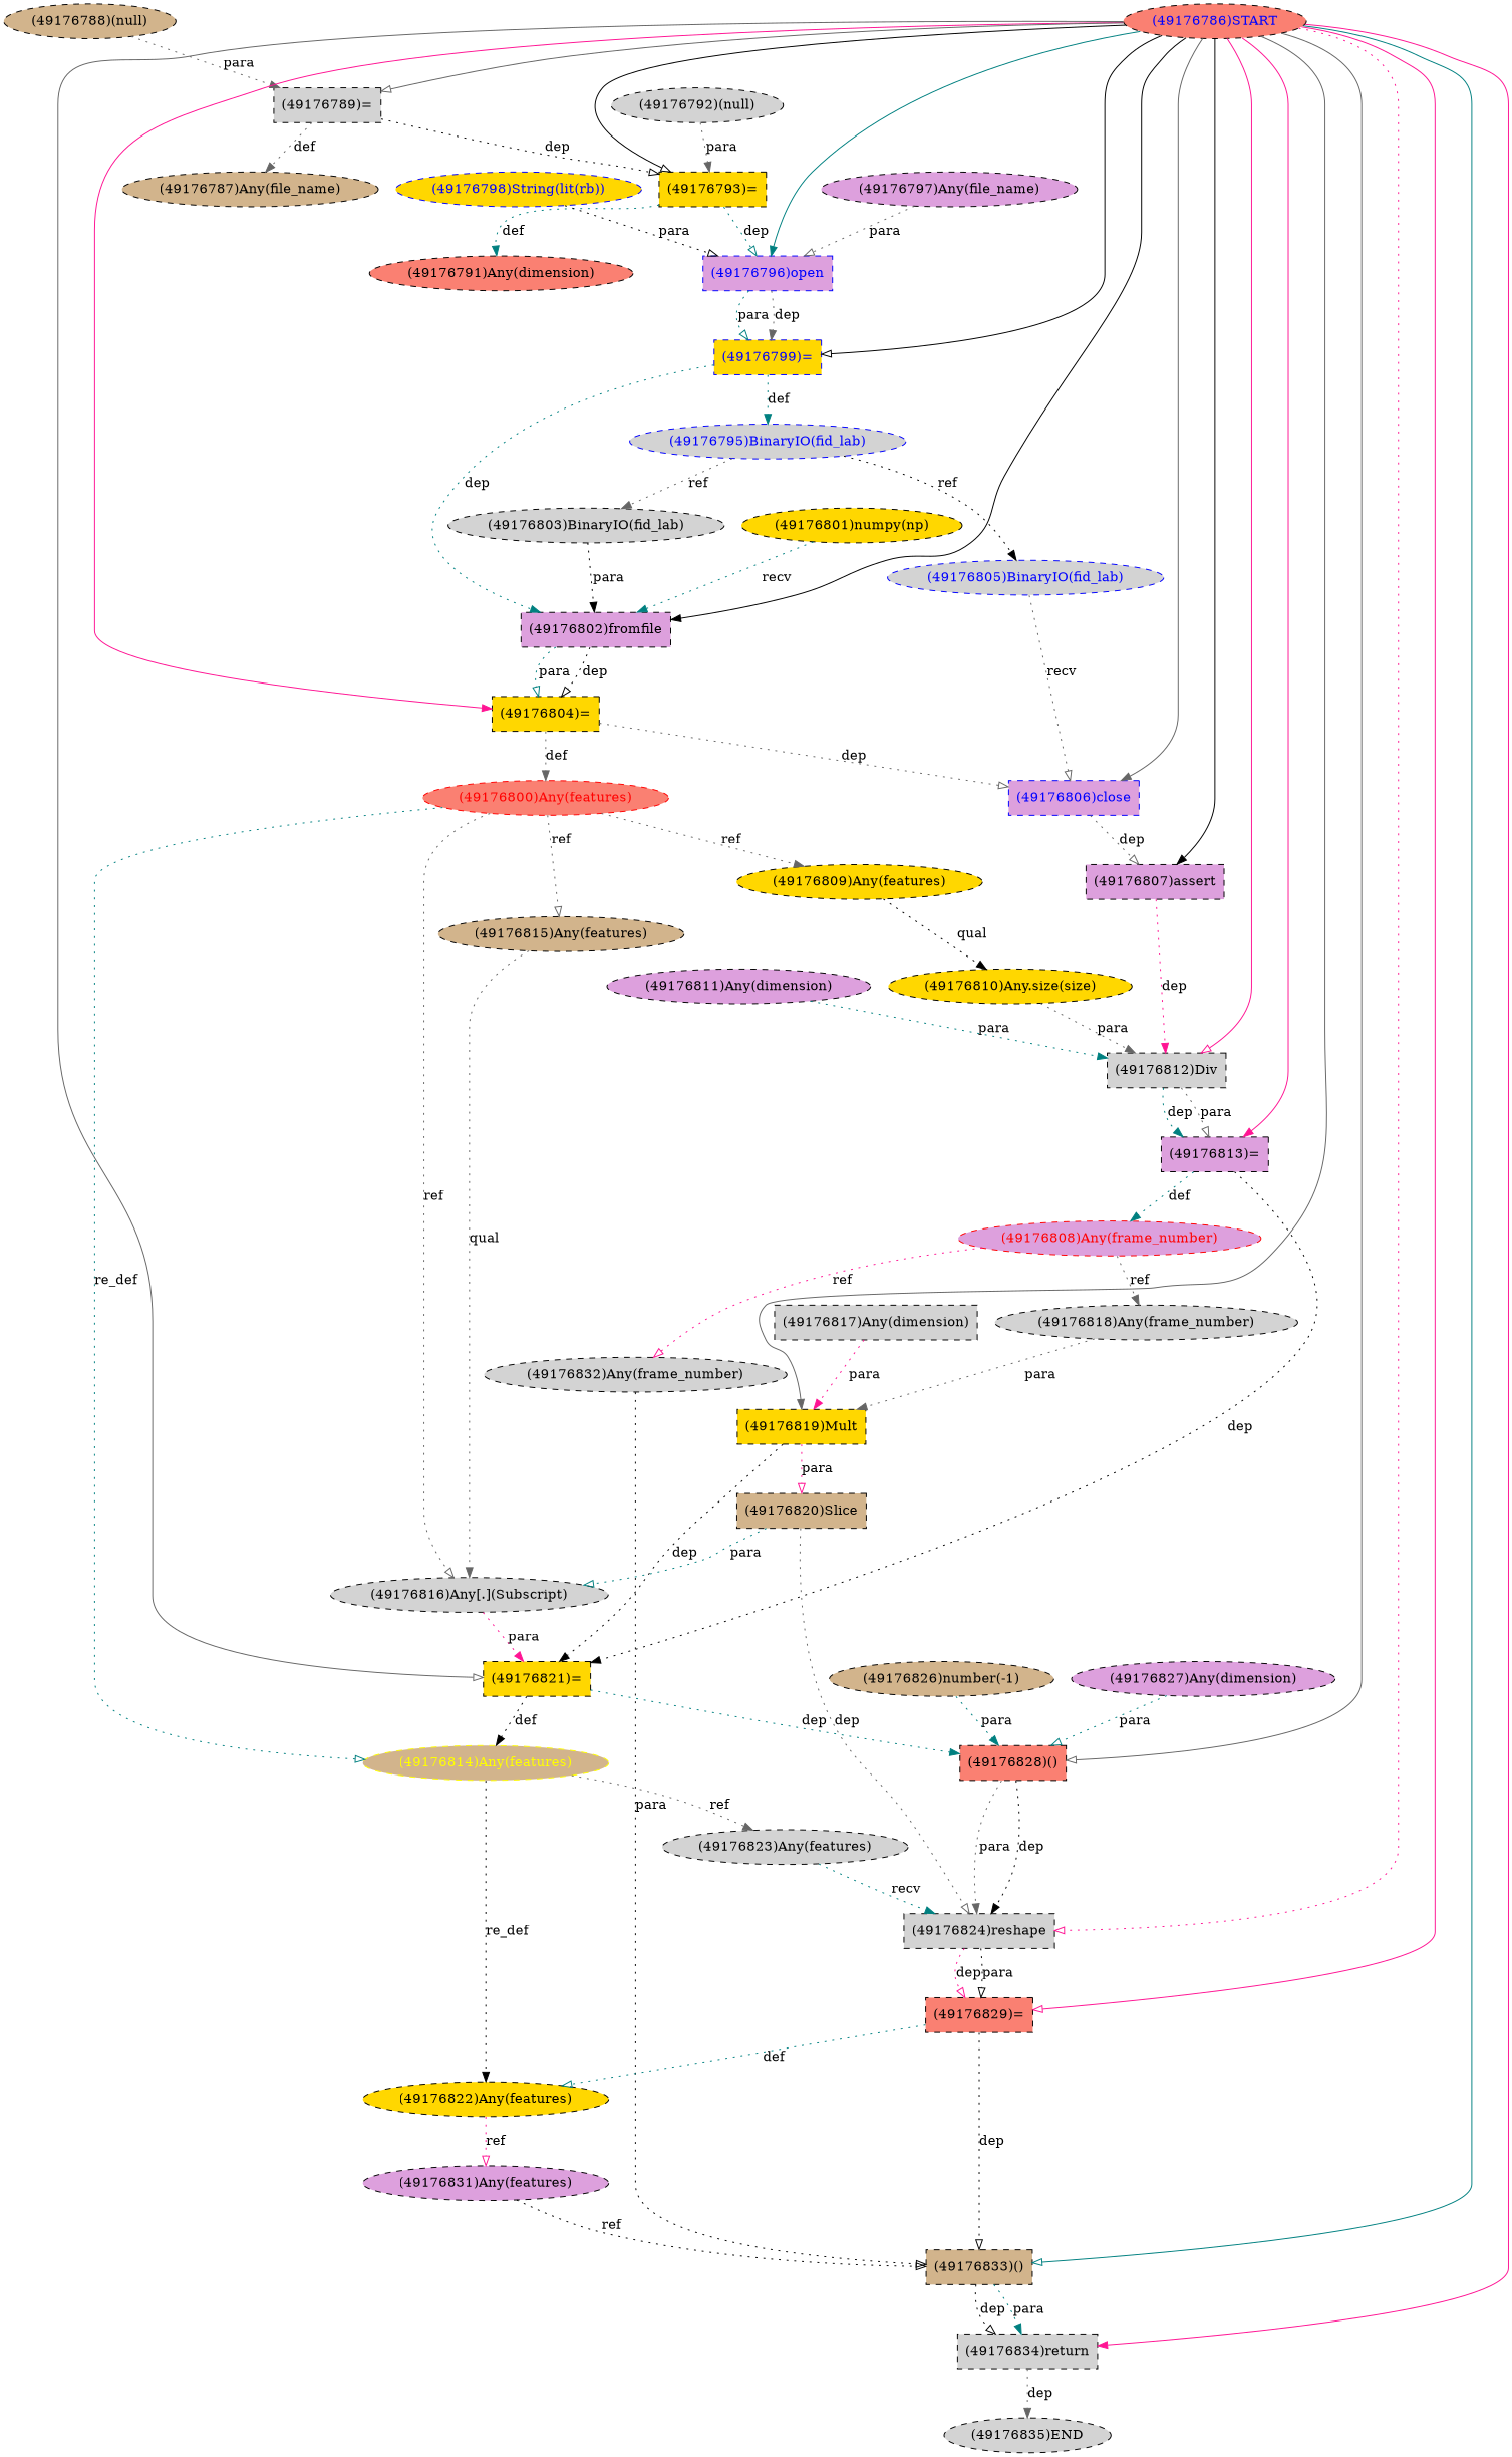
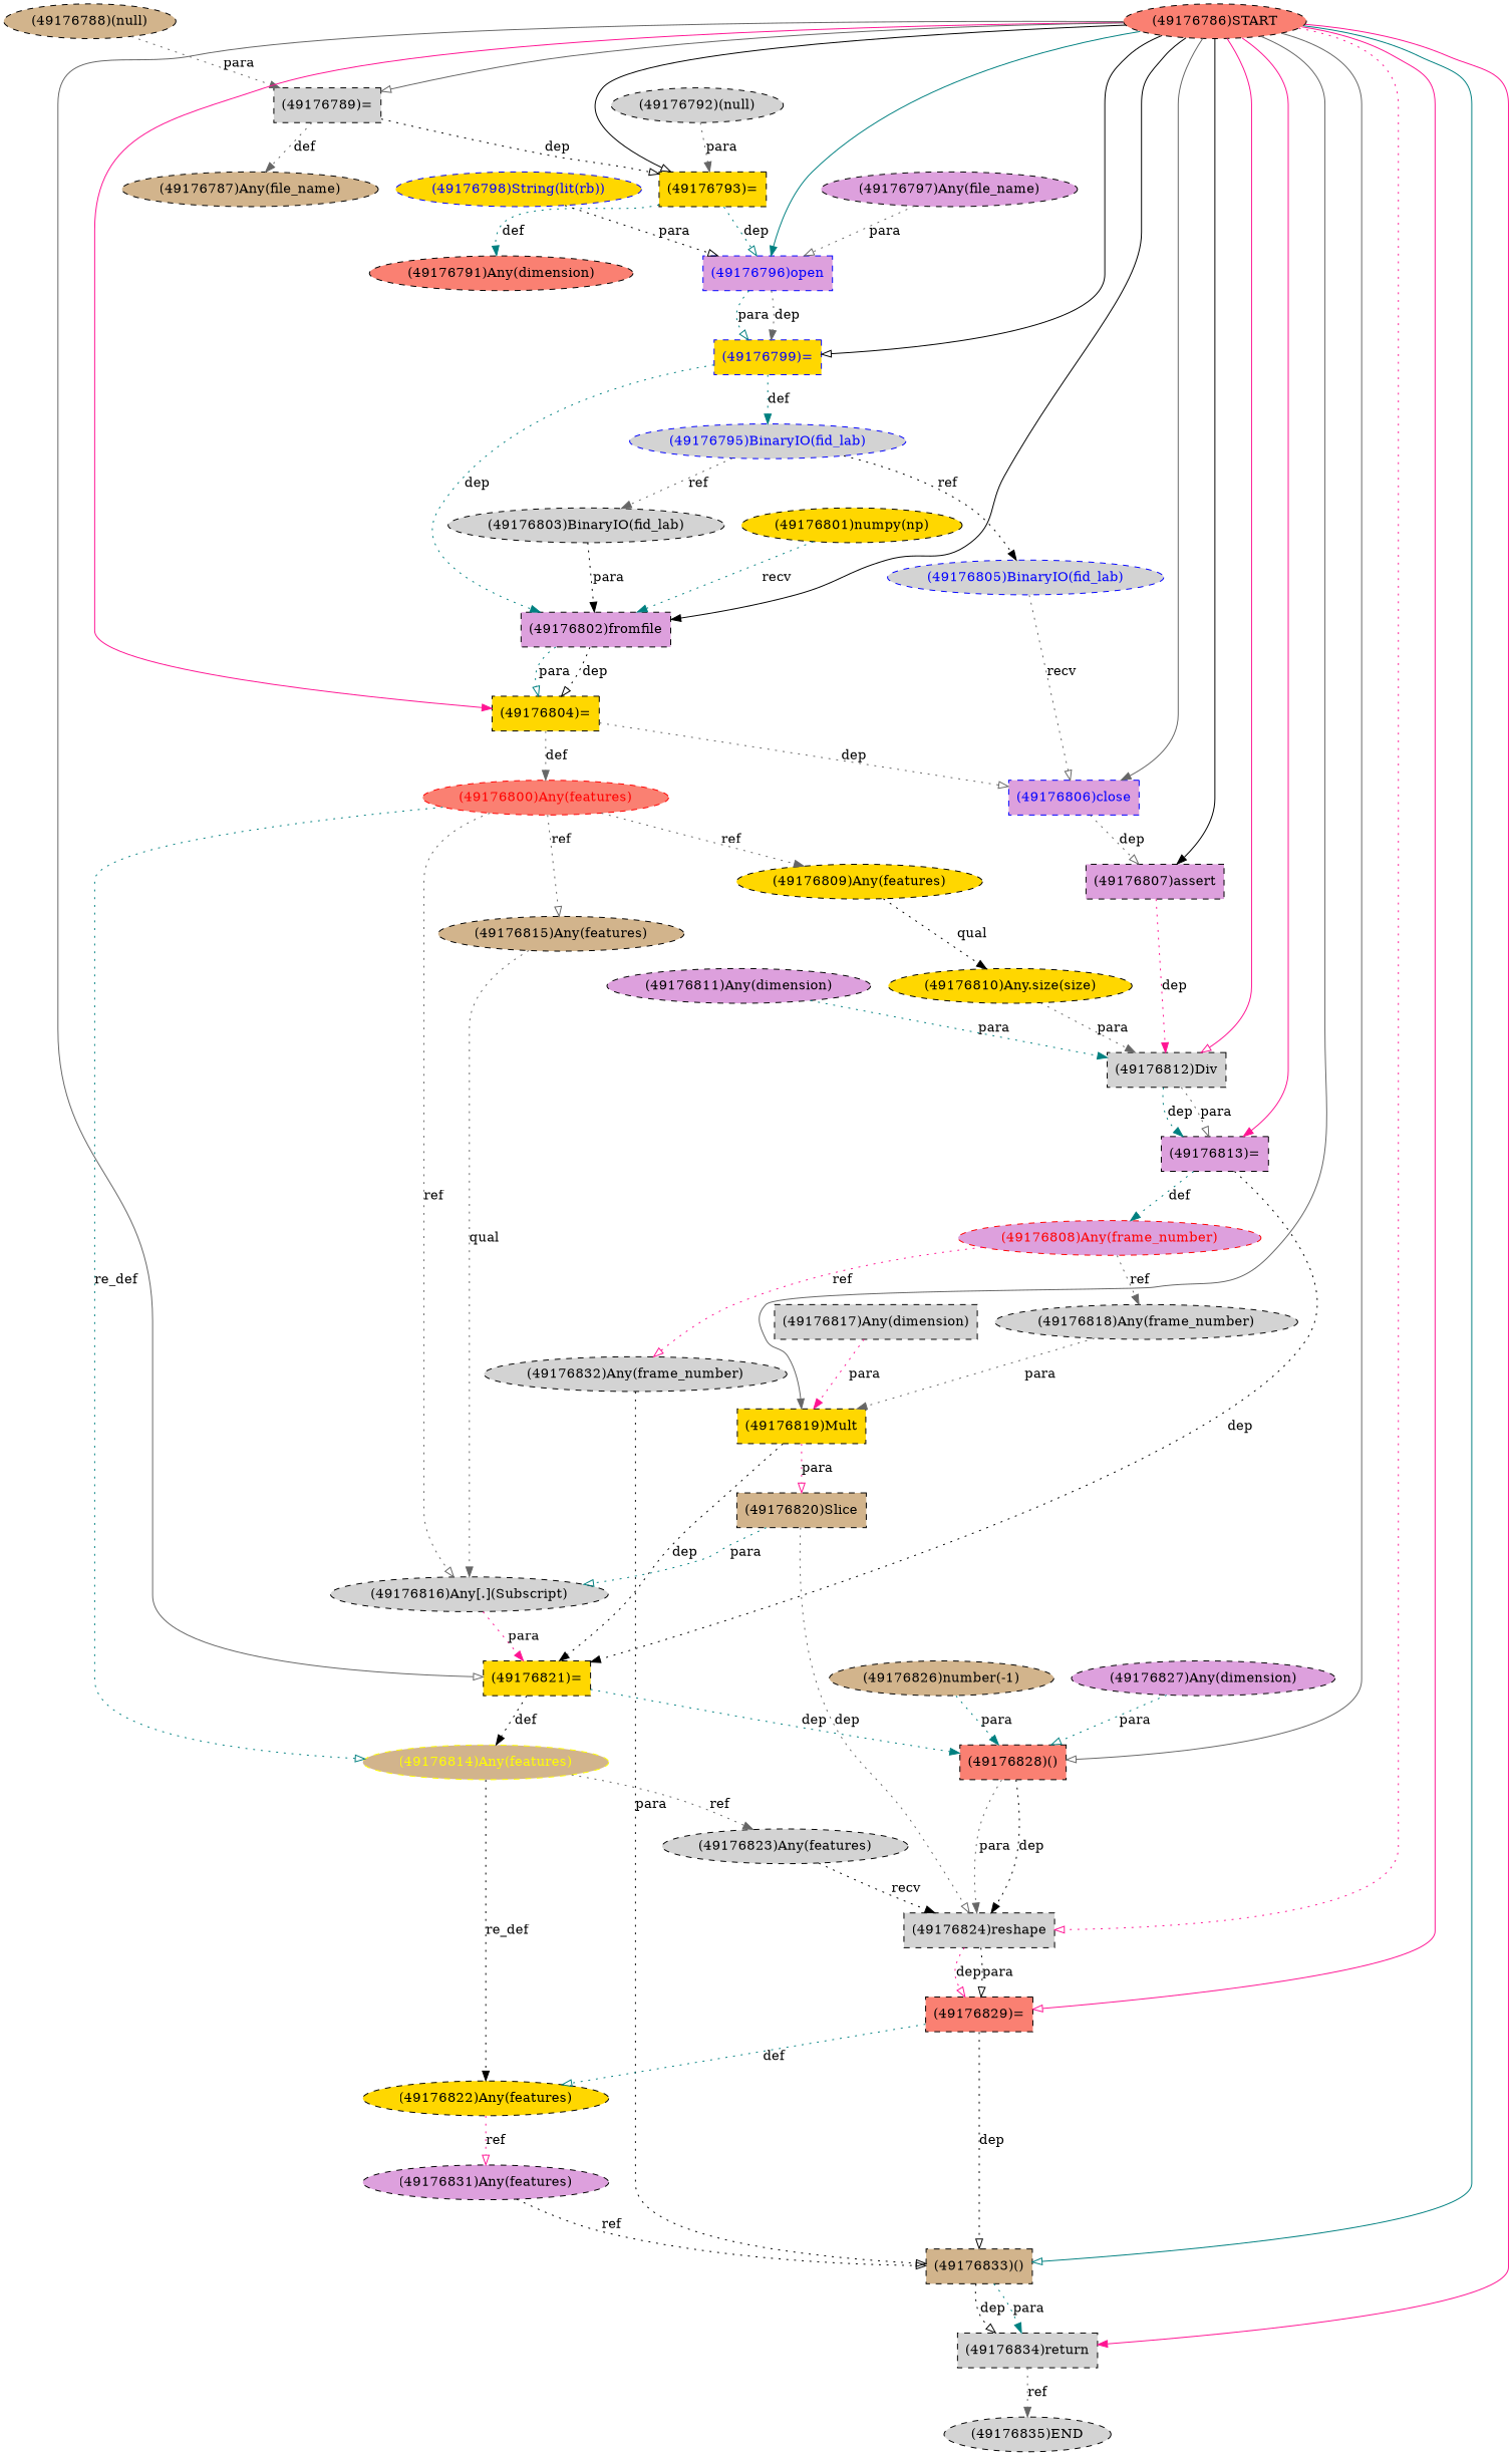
  digraph {
    node [fillcolor=lightgrey shape=ellipse style="dashed,filled"]
    edge [arrowhead=normal color=gray40 style=dotted]
    n1 [label="(49176834)return" shape=box]
    n2 [label="(49176835)END" shape=""]
    n3 [label="(49176812)Div" shape=box]
    n4 [fillcolor=plum label="(49176813)=" shape=box]
    n5 [color=red fillcolor=plum fontcolor=red label="(49176808)Any(frame_number)"]
    n6 [fillcolor=gold label="(49176821)=" shape=box]
    n7 [label="(49176832)Any(frame_number)"]
    n8 [fillcolor=tan label="(49176833)()" shape=box]
    n9 [color=blue fillcolor=plum fontcolor=blue label="(49176796)open" shape=box]
    n10 [color=blue fillcolor=gold fontcolor=blue label="(49176799)=" shape=box]
    n11 [color=blue fontcolor=blue label="(49176795)BinaryIO(fid_lab)"]
    n12 [fillcolor=plum label="(49176802)fromfile" shape=box]
    n13 [label="(49176803)BinaryIO(fid_lab)"]
    n14 [color=blue fontcolor=blue label="(49176805)BinaryIO(fid_lab)"]
    n15 [color=blue fillcolor=plum fontcolor=blue label="(49176806)close" shape=box]
    n16 [fillcolor=tan label="(49176787)Any(file_name)"]
    n17 [color=red fillcolor=salmon fontcolor=red label="(49176800)Any(features)"]
    n18 [fillcolor=gold label="(49176809)Any(features)"]
    n19 [label="(49176816)Any[.](Subscript)"]
    n20 [fillcolor=tan label="(49176815)Any(features)"]
    n21 [color=yellow fillcolor=tan fontcolor=yellow label="(49176814)Any(features)"]
    n22 [fillcolor=gold label="(49176810)Any.size(size)"]
    n23 [color=black fillcolor=gold fontcolor=black label="(49176822)Any(features)"]
    n24 [label="(49176823)Any(features)"]
    n25 [label="(49176792)(null)"]
    n26 [fillcolor=gold label="(49176793)=" shape=box]
    n27 [fillcolor=salmon label="(49176791)Any(dimension)"]
    n28 [fillcolor=tan label="(49176820)Slice" shape=box]
    n29 [label="(49176824)reshape" shape=box]
    n30 [fillcolor=salmon label="(49176829)=" shape=box]
    n31 [fillcolor=plum label="(49176831)Any(features)"]
    n32 [fillcolor=gold label="(49176804)=" shape=box]
    n33 [label="(49176818)Any(frame_number)"]
    n34 [fillcolor=gold label="(49176819)Mult" shape=box]
    n35 [label="(49176789)=" shape=box]
    n36 [fillcolor=plum label="(49176807)assert" shape=box]
    n37 [fillcolor=salmon label="(49176828)()" shape=box]
    n38 [fillcolor=plum label="(49176827)Any(dimension)"]
    n39 [color=blue fillcolor=gold fontcolor=blue label="(49176798)String(lit(rb))"]
    n40 [fillcolor=plum label="(49176811)Any(dimension)"]
    n41 [fillcolor=tan label="(49176788)(null)"]
-   n42 [fillcolor=salmon label="(49176786)START" fontcolor=blue shape=""]
+   n42 [fillcolor=salmon label="(49176786)START" shape=""]
    n43 [fillcolor=gold label="(49176801)numpy(np)"]
    n44 [label="(49176817)Any(dimension)" shape=box]
    n45 [fillcolor=plum label="(49176797)Any(file_name)"]
    n46 [fillcolor=tan label="(49176826)number(-1)"]
-   n1 -> n2 [label=dep]
+   n1 -> n2 [label=ref]
    n3 -> n4 [color=teal label=dep]
    n3 -> n4 [arrowhead=onormal label=para]
    n4 -> n5 [color=teal label=def]
    n4 -> n6 [color=black label=dep]
    n5 -> n7 [arrowhead=onormal color=deeppink label=ref]
    n5 -> n33 [label=ref]
    n6 -> n21 [color=black label=def]
    n6 -> n37 [color=teal label=dep]
    n7 -> n8 [arrowhead=onormal color=black label=para]
    n8 -> n1 [arrowhead=onormal color=black label=dep]
    n8 -> n1 [color=teal label=para]
    n9 -> n10 [label=dep]
    n9 -> n10 [arrowhead=onormal color=teal label=para]
    n10 -> n11 [color=teal label=def]
    n10 -> n12 [color=teal label=dep]
    n11 -> n13 [label=ref]
    n11 -> n14 [color=black label=ref]
    n12 -> n32 [arrowhead=onormal color=black label=dep]
    n12 -> n32 [arrowhead=onormal color=teal label=para]
    n13 -> n12 [color=black label=para]
    n14 -> n15 [arrowhead=onormal label=recv]
    n15 -> n36 [arrowhead=onormal label=dep]
    n17 -> n18 [label=ref]
    n17 -> n19 [arrowhead=onormal label=ref]
    n17 -> n20 [arrowhead=onormal label=ref]
    n17 -> n21 [arrowhead=onormal color=teal label=re_def]
    n18 -> n22 [color=black label=qual]
    n19 -> n6 [color=deeppink label=para]
    n20 -> n19 [label=qual]
    n21 -> n23 [color=black label=re_def]
    n21 -> n24 [label=ref]
    n22 -> n3 [label=para]
    n23 -> n31 [arrowhead=onormal color=deeppink label=ref]
-   n24 -> n29 [color=teal label=recv]
+   n24 -> n29 [color=black label=recv]
    n25 -> n26 [label=para]
    n26 -> n9 [arrowhead=onormal color=teal label=dep]
    n26 -> n27 [color=teal label=def]
    n28 -> n19 [arrowhead=onormal color=teal label=para]
    n28 -> n29 [arrowhead=onormal label=dep]
    n29 -> n30 [arrowhead=onormal color=deeppink label=dep]
    n29 -> n30 [arrowhead=onormal color=black label=para]
    n30 -> n8 [arrowhead=onormal color=black label=dep]
    n30 -> n23 [arrowhead=onormal color=teal label=def]
    n31 -> n8 [arrowhead=onormal color=black label=ref]
    n32 -> n15 [arrowhead=onormal label=dep]
    n32 -> n17 [label=def]
    n33 -> n34 [label=para]
    n34 -> n6 [color=black label=dep]
    n34 -> n28 [arrowhead=onormal color=deeppink label=para]
    n35 -> n16 [label=def]
    n35 -> n26 [arrowhead=onormal color=black label=dep]
    n36 -> n3 [color=deeppink label=dep]
    n37 -> n29 [color=black label=dep]
    n37 -> n29 [label=para]
    n38 -> n37 [arrowhead=onormal color=teal label=para]
    n39 -> n9 [arrowhead=onormal color=black label=para]
    n40 -> n3 [color=teal label=para]
    n41 -> n35 [label=para]
    n42 -> n1 [color=deeppink style=solid]
    n42 -> n3 [arrowhead=onormal color=deeppink style=solid]
    n42 -> n4 [color=deeppink style=solid]
    n42 -> n6 [arrowhead=onormal style=solid]
    n42 -> n8 [arrowhead=onormal color=teal style=solid]
    n42 -> n9 [color=teal style=solid]
    n42 -> n10 [arrowhead=onormal color=black style=solid]
    n42 -> n12 [color=black style=solid]
    n42 -> n15 [style=solid]
    n42 -> n26 [arrowhead=onormal color=black style=solid]
    n42 -> n29 [arrowhead=onormal color=deeppink]
    n42 -> n30 [arrowhead=onormal color=deeppink style=solid]
    n42 -> n32 [color=deeppink style=solid]
    n42 -> n34 [style=solid]
    n42 -> n35 [arrowhead=onormal style=solid]
    n42 -> n36 [color=black style=solid]
    n42 -> n37 [arrowhead=onormal style=solid]
    n43 -> n12 [color=teal label=recv]
    n44 -> n34 [color=deeppink label=para]
    n45 -> n9 [arrowhead=onormal label=para]
    n46 -> n37 [color=teal label=para]
  }
